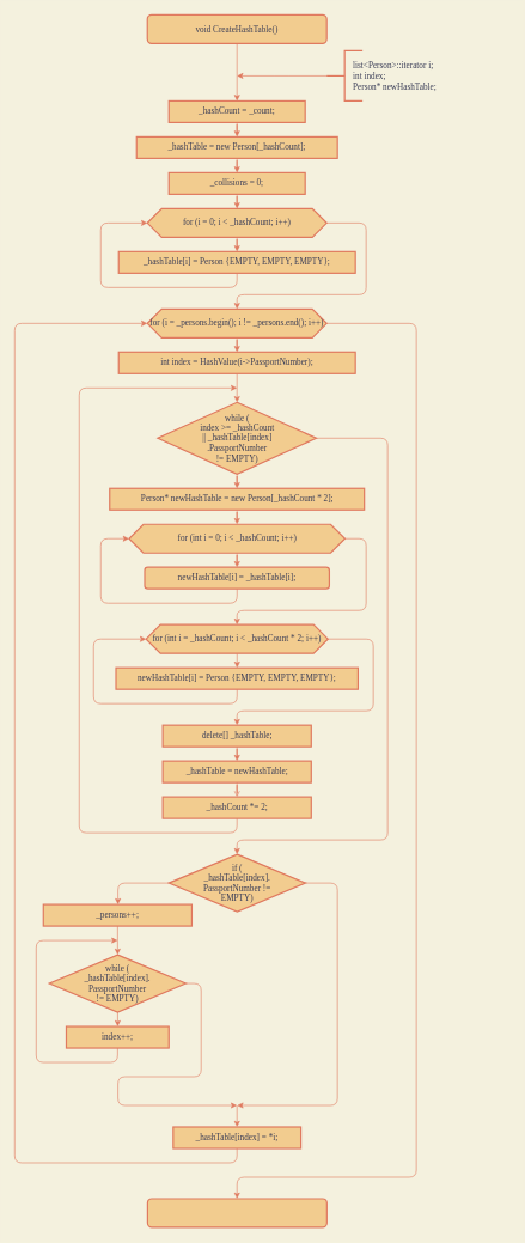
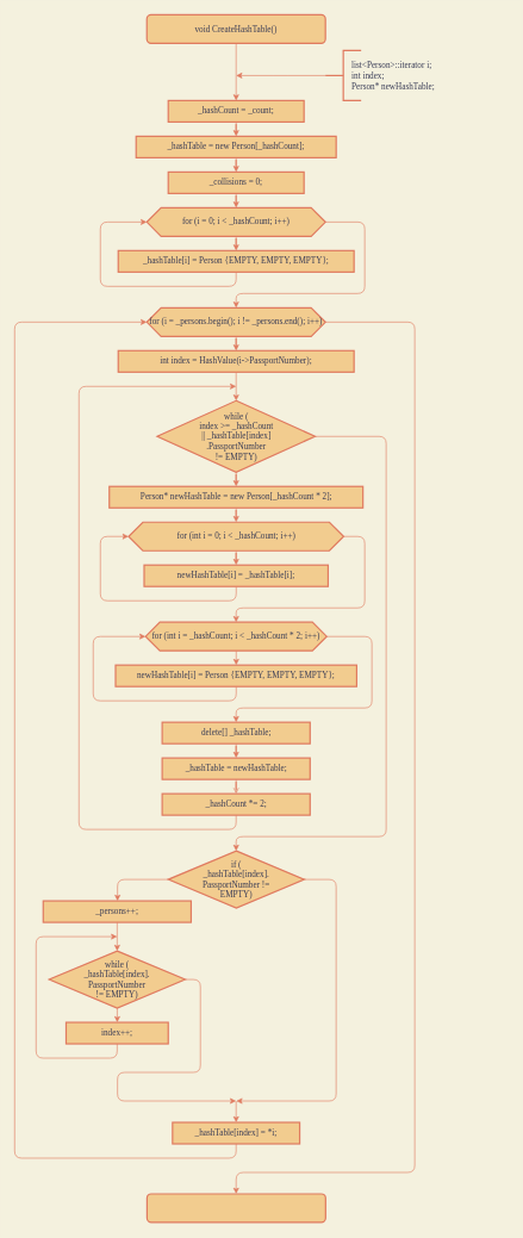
  <mxCell id="0" />
  <mxCell id="1" parent="0" />
  <mxCell id="2" style="edgeStyle=orthogonalEdgeStyle;curved=0;rounded=1;sketch=0;orthogonalLoop=1;jettySize=auto;html=1;strokeColor=#E07A5F;fillColor=#F2CC8F;fontColor=#393C56;entryX=0.5;entryY=0;entryDx=0;entryDy=0;" edge="1" parent="1" source="3" target="11"><mxGeometry relative="1" as="geometry"><mxPoint x="330" y="140" as="targetPoint" /></mxGeometry></mxCell>
  <mxCell id="3" value="void CreateHashTable()" style="rounded=1;whiteSpace=wrap;html=1;labelBackgroundColor=none;sketch=0;strokeColor=#E07A5F;strokeWidth=2;fillColor=#F2CC8F;fontFamily=Cascadia mono;fontColor=#393C56;align=center;" vertex="1" parent="1"><mxGeometry x="205" y="20" width="250" height="40" as="geometry" /></mxCell>
  <mxCell id="4" style="edgeStyle=orthogonalEdgeStyle;curved=0;rounded=1;sketch=0;orthogonalLoop=1;jettySize=auto;html=1;strokeColor=#E07A5F;fillColor=#F2CC8F;fontColor=#393C56;" edge="1" parent="1" source="5"><mxGeometry relative="1" as="geometry"><mxPoint x="330" y="105" as="targetPoint" /></mxGeometry></mxCell>
  <mxCell id="5" value="" style="strokeWidth=2;html=1;shape=mxgraph.flowchart.annotation_2;align=left;labelPosition=right;pointerEvents=1;strokeColor=#E07A5F;fillColor=#F2CC8F;fontColor=#393C56;" vertex="1" parent="1"><mxGeometry x="455" y="70" width="50" height="70" as="geometry" /></mxCell>
  <mxCell id="6" value="&lt;div&gt;list&amp;lt;Person&amp;gt;::iterator i;&lt;/div&gt;&lt;div&gt;int index;&lt;/div&gt;&lt;div&gt;Person* newHashTable;&lt;/div&gt;" style="text;html=1;strokeColor=none;fillColor=none;align=left;verticalAlign=middle;whiteSpace=wrap;rounded=0;sketch=0;fontColor=#393C56;fontFamily=Cascadia mono;" vertex="1" parent="1"><mxGeometry x="490" y="75" width="220" height="60" as="geometry" /></mxCell>
  <mxCell id="7" style="edgeStyle=orthogonalEdgeStyle;curved=0;rounded=1;sketch=0;orthogonalLoop=1;jettySize=auto;html=1;entryX=0.5;entryY=0;entryDx=0;entryDy=0;strokeColor=#E07A5F;fillColor=#F2CC8F;fontFamily=Cascadia mono;fontColor=#393C56;" edge="1" parent="1" source="9" target="27"><mxGeometry relative="1" as="geometry" /></mxCell>
  <mxCell id="8" style="edgeStyle=orthogonalEdgeStyle;curved=0;rounded=1;sketch=0;orthogonalLoop=1;jettySize=auto;html=1;strokeColor=#E07A5F;fillColor=#F2CC8F;fontFamily=Cascadia mono;fontColor=#393C56;" edge="1" parent="1" source="9"><mxGeometry relative="1" as="geometry"><mxPoint x="330" y="1190" as="targetPoint" /><Array as="points"><mxPoint x="540" y="610" /><mxPoint x="540" y="1170" /><mxPoint x="330" y="1170" /></Array></mxGeometry></mxCell>
  <mxCell id="9" value="while (&lt;br&gt;index &amp;gt;= _hashCount &lt;br&gt;|| _hashTable[index]&lt;br&gt;.PassportNumber &lt;br&gt;!= EMPTY)" style="rhombus;whiteSpace=wrap;html=1;rounded=0;labelBackgroundColor=none;sketch=0;strokeColor=#E07A5F;strokeWidth=2;fillColor=#F2CC8F;fontFamily=Cascadia mono;fontColor=#393C56;align=center;" vertex="1" parent="1"><mxGeometry x="219.5" y="560" width="221" height="100" as="geometry" /></mxCell>
  <mxCell id="10" style="edgeStyle=orthogonalEdgeStyle;curved=0;rounded=1;sketch=0;orthogonalLoop=1;jettySize=auto;html=1;entryX=0.5;entryY=0;entryDx=0;entryDy=0;strokeColor=#E07A5F;fillColor=#F2CC8F;fontColor=#393C56;" edge="1" parent="1" source="11" target="15"><mxGeometry relative="1" as="geometry" /></mxCell>
  <mxCell id="11" value="_hashCount = _count;" style="rounded=0;whiteSpace=wrap;html=1;labelBackgroundColor=none;sketch=0;strokeColor=#E07A5F;strokeWidth=2;fillColor=#F2CC8F;fontFamily=Cascadia mono;fontColor=#393C56;align=center;" vertex="1" parent="1"><mxGeometry x="235" y="140" width="190" height="30" as="geometry" /></mxCell>
  <mxCell id="12" style="edgeStyle=orthogonalEdgeStyle;curved=0;rounded=1;sketch=0;orthogonalLoop=1;jettySize=auto;html=1;entryX=0.5;entryY=0;entryDx=0;entryDy=0;strokeColor=#E07A5F;fillColor=#F2CC8F;fontFamily=Cascadia mono;fontColor=#393C56;" edge="1" parent="1" source="13" target="18"><mxGeometry relative="1" as="geometry" /></mxCell>
  <mxCell id="13" value="_collisions = 0;" style="rounded=0;whiteSpace=wrap;html=1;labelBackgroundColor=none;sketch=0;strokeColor=#E07A5F;strokeWidth=2;fillColor=#F2CC8F;fontFamily=Cascadia mono;fontColor=#393C56;align=center;" vertex="1" parent="1"><mxGeometry x="235" y="240" width="190" height="30" as="geometry" /></mxCell>
  <mxCell id="14" style="edgeStyle=orthogonalEdgeStyle;curved=0;rounded=1;sketch=0;orthogonalLoop=1;jettySize=auto;html=1;entryX=0.5;entryY=0;entryDx=0;entryDy=0;strokeColor=#E07A5F;fillColor=#F2CC8F;fontColor=#393C56;" edge="1" parent="1" source="15" target="13"><mxGeometry relative="1" as="geometry" /></mxCell>
  <mxCell id="15" value="_hashTable = new Person[_hashCount];" style="rounded=0;whiteSpace=wrap;html=1;labelBackgroundColor=none;sketch=0;strokeColor=#E07A5F;strokeWidth=2;fillColor=#F2CC8F;fontFamily=Cascadia mono;fontColor=#393C56;align=center;" vertex="1" parent="1"><mxGeometry x="190" y="190" width="280" height="30" as="geometry" /></mxCell>
  <mxCell id="16" style="edgeStyle=orthogonalEdgeStyle;curved=0;rounded=1;sketch=0;orthogonalLoop=1;jettySize=auto;html=1;entryX=0.5;entryY=0;entryDx=0;entryDy=0;strokeColor=#E07A5F;fillColor=#F2CC8F;fontFamily=Cascadia mono;fontColor=#393C56;" edge="1" parent="1" source="18" target="20"><mxGeometry relative="1" as="geometry" /></mxCell>
  <mxCell id="17" style="edgeStyle=orthogonalEdgeStyle;curved=0;rounded=1;sketch=0;orthogonalLoop=1;jettySize=auto;html=1;strokeColor=#E07A5F;fillColor=#F2CC8F;fontFamily=Cascadia mono;fontColor=#393C56;entryX=0.5;entryY=0;entryDx=0;entryDy=0;" edge="1" parent="1" source="18" target="23"><mxGeometry relative="1" as="geometry"><mxPoint x="330" y="430" as="targetPoint" /><Array as="points"><mxPoint x="510" y="310" /><mxPoint x="510" y="410" /><mxPoint x="330" y="410" /></Array></mxGeometry></mxCell>
  <mxCell id="18" value="for (i = 0; i &amp;lt; _hashCount; i++)" style="shape=hexagon;perimeter=hexagonPerimeter2;whiteSpace=wrap;html=1;fixedSize=1;rounded=0;sketch=0;strokeColor=#E07A5F;fillColor=#F2CC8F;fontColor=#393C56;strokeWidth=2;fontFamily=Cascadia mono;" vertex="1" parent="1"><mxGeometry x="205" y="290" width="250" height="40" as="geometry" /></mxCell>
  <mxCell id="19" style="edgeStyle=orthogonalEdgeStyle;curved=0;rounded=1;sketch=0;orthogonalLoop=1;jettySize=auto;html=1;strokeColor=#E07A5F;fillColor=#F2CC8F;fontFamily=Cascadia mono;fontColor=#393C56;entryX=0;entryY=0.5;entryDx=0;entryDy=0;" edge="1" parent="1" source="20" target="18"><mxGeometry relative="1" as="geometry"><mxPoint x="140" y="310" as="targetPoint" /><Array as="points"><mxPoint x="330" y="400" /><mxPoint x="140" y="400" /><mxPoint x="140" y="310" /></Array></mxGeometry></mxCell>
  <mxCell id="20" value="_hashTable[i] = Person {EMPTY, EMPTY, EMPTY};" style="rounded=0;whiteSpace=wrap;html=1;labelBackgroundColor=none;sketch=0;strokeColor=#E07A5F;strokeWidth=2;fillColor=#F2CC8F;fontFamily=Cascadia mono;fontColor=#393C56;align=center;" vertex="1" parent="1"><mxGeometry x="165" y="350" width="330" height="30" as="geometry" /></mxCell>
  <mxCell id="21" style="edgeStyle=orthogonalEdgeStyle;curved=0;rounded=1;sketch=0;orthogonalLoop=1;jettySize=auto;html=1;entryX=0.5;entryY=0;entryDx=0;entryDy=0;strokeColor=#E07A5F;fillColor=#F2CC8F;fontFamily=Cascadia mono;fontColor=#393C56;" edge="1" parent="1" source="23" target="25"><mxGeometry relative="1" as="geometry" /></mxCell>
  <mxCell id="22" style="edgeStyle=orthogonalEdgeStyle;curved=0;rounded=1;sketch=0;orthogonalLoop=1;jettySize=auto;html=1;strokeColor=#E07A5F;fillColor=#F2CC8F;fontFamily=Cascadia mono;fontColor=#393C56;" edge="1" parent="1" source="23"><mxGeometry relative="1" as="geometry"><mxPoint x="330" y="1670" as="targetPoint" /><Array as="points"><mxPoint x="580" y="450" /><mxPoint x="580" y="1640" /></Array></mxGeometry></mxCell>
  <mxCell id="23" value="for (i = _persons.begin(); i != _persons.end(); i++)" style="shape=hexagon;perimeter=hexagonPerimeter2;whiteSpace=wrap;html=1;fixedSize=1;rounded=0;sketch=0;strokeColor=#E07A5F;fillColor=#F2CC8F;fontColor=#393C56;strokeWidth=2;fontFamily=Cascadia mono;" vertex="1" parent="1"><mxGeometry x="205" y="430" width="250" height="40" as="geometry" /></mxCell>
  <mxCell id="24" style="edgeStyle=orthogonalEdgeStyle;curved=0;rounded=1;sketch=0;orthogonalLoop=1;jettySize=auto;html=1;entryX=0.5;entryY=0;entryDx=0;entryDy=0;strokeColor=#E07A5F;fillColor=#F2CC8F;fontFamily=Cascadia mono;fontColor=#393C56;" edge="1" parent="1" source="25" target="9"><mxGeometry relative="1" as="geometry" /></mxCell>
  <mxCell id="25" value="int index = HashValue(i-&amp;gt;PassportNumber);" style="rounded=0;whiteSpace=wrap;html=1;labelBackgroundColor=none;sketch=0;strokeColor=#E07A5F;strokeWidth=2;fillColor=#F2CC8F;fontFamily=Cascadia mono;fontColor=#393C56;align=center;" vertex="1" parent="1"><mxGeometry x="165" y="490" width="330" height="30" as="geometry" /></mxCell>
  <mxCell id="26" style="edgeStyle=orthogonalEdgeStyle;curved=0;rounded=1;sketch=0;orthogonalLoop=1;jettySize=auto;html=1;entryX=0.5;entryY=0;entryDx=0;entryDy=0;strokeColor=#E07A5F;fillColor=#F2CC8F;fontFamily=Cascadia mono;fontColor=#393C56;" edge="1" parent="1" source="27" target="32"><mxGeometry relative="1" as="geometry" /></mxCell>
  <mxCell id="27" value="Person* newHashTable = new Person[_hashCount * 2];" style="rounded=0;whiteSpace=wrap;html=1;labelBackgroundColor=none;sketch=0;strokeColor=#E07A5F;strokeWidth=2;fillColor=#F2CC8F;fontFamily=Cascadia mono;fontColor=#393C56;align=center;" vertex="1" parent="1"><mxGeometry x="152.5" y="680" width="355" height="30" as="geometry" /></mxCell>
  <mxCell id="28" style="edgeStyle=orthogonalEdgeStyle;curved=0;rounded=1;sketch=0;orthogonalLoop=1;jettySize=auto;html=1;strokeColor=#E07A5F;fillColor=#F2CC8F;fontFamily=Cascadia mono;fontColor=#393C56;entryX=0;entryY=0.5;entryDx=0;entryDy=0;" edge="1" parent="1" source="29" target="32"><mxGeometry relative="1" as="geometry"><mxPoint x="140" y="750" as="targetPoint" /><Array as="points"><mxPoint x="330" y="840" /><mxPoint x="140" y="840" /><mxPoint x="140" y="750" /></Array></mxGeometry></mxCell>
- <mxCell id="29" value="newHashTable[i] = _hashTable[i];" style="whiteSpace=wrap;html=1;labelBackgroundColor=none;sketch=0;strokeColor=#E07A5F;strokeWidth=2;fillColor=#F2CC8F;fontFamily=Cascadia mono;fontColor=#393C56;align=center;rounded=1;" vertex="1" parent="1"><mxGeometry x="201.25" y="790" width="257.5" height="30" as="geometry" /></mxCell>
+ <mxCell id="29" value="newHashTable[i] = _hashTable[i];" style="rounded=0;whiteSpace=wrap;html=1;labelBackgroundColor=none;sketch=0;strokeColor=#E07A5F;strokeWidth=2;fillColor=#F2CC8F;fontFamily=Cascadia mono;fontColor=#393C56;align=center;" vertex="1" parent="1"><mxGeometry x="201.25" y="790" width="257.5" height="30" as="geometry" /></mxCell>
  <mxCell id="30" style="edgeStyle=orthogonalEdgeStyle;curved=0;rounded=1;sketch=0;orthogonalLoop=1;jettySize=auto;html=1;entryX=0.5;entryY=0;entryDx=0;entryDy=0;strokeColor=#E07A5F;fillColor=#F2CC8F;fontFamily=Cascadia mono;fontColor=#393C56;" edge="1" parent="1" source="32" target="29"><mxGeometry relative="1" as="geometry" /></mxCell>
  <mxCell id="31" style="edgeStyle=orthogonalEdgeStyle;curved=0;rounded=1;sketch=0;orthogonalLoop=1;jettySize=auto;html=1;strokeColor=#E07A5F;fillColor=#F2CC8F;fontFamily=Cascadia mono;fontColor=#393C56;entryX=0.5;entryY=0;entryDx=0;entryDy=0;" edge="1" parent="1" source="32" target="35"><mxGeometry relative="1" as="geometry"><mxPoint x="330" y="870" as="targetPoint" /><Array as="points"><mxPoint x="510" y="750" /><mxPoint x="510" y="850" /><mxPoint x="330" y="850" /></Array></mxGeometry></mxCell>
  <mxCell id="32" value="for (int i = 0; i &amp;lt; _hashCount; i++)" style="shape=hexagon;perimeter=hexagonPerimeter2;whiteSpace=wrap;html=1;fixedSize=1;rounded=0;sketch=0;strokeColor=#E07A5F;fillColor=#F2CC8F;fontColor=#393C56;strokeWidth=2;fontFamily=Cascadia mono;" vertex="1" parent="1"><mxGeometry x="179.5" y="730" width="301" height="40" as="geometry" /></mxCell>
  <mxCell id="33" style="edgeStyle=orthogonalEdgeStyle;curved=0;rounded=1;sketch=0;orthogonalLoop=1;jettySize=auto;html=1;entryX=0.5;entryY=0;entryDx=0;entryDy=0;strokeColor=#E07A5F;fillColor=#F2CC8F;fontFamily=Cascadia mono;fontColor=#393C56;" edge="1" parent="1" source="35" target="37"><mxGeometry relative="1" as="geometry" /></mxCell>
  <mxCell id="34" style="edgeStyle=orthogonalEdgeStyle;curved=0;rounded=1;sketch=0;orthogonalLoop=1;jettySize=auto;html=1;strokeColor=#E07A5F;fillColor=#F2CC8F;fontFamily=Cascadia mono;fontColor=#393C56;entryX=0.5;entryY=0;entryDx=0;entryDy=0;" edge="1" parent="1" source="35" target="39"><mxGeometry relative="1" as="geometry"><mxPoint x="330" y="1010" as="targetPoint" /><Array as="points"><mxPoint x="520" y="890" /><mxPoint x="520" y="990" /><mxPoint x="330" y="990" /></Array></mxGeometry></mxCell>
  <mxCell id="35" value="for (int i = _hashCount; i &amp;lt; _hashCount * 2; i++)" style="shape=hexagon;perimeter=hexagonPerimeter2;whiteSpace=wrap;html=1;fixedSize=1;rounded=0;sketch=0;strokeColor=#E07A5F;fillColor=#F2CC8F;fontColor=#393C56;strokeWidth=2;fontFamily=Cascadia mono;" vertex="1" parent="1"><mxGeometry x="203.25" y="870" width="253.5" height="40" as="geometry" /></mxCell>
  <mxCell id="36" style="edgeStyle=orthogonalEdgeStyle;curved=0;rounded=1;sketch=0;orthogonalLoop=1;jettySize=auto;html=1;strokeColor=#E07A5F;fillColor=#F2CC8F;fontFamily=Cascadia mono;fontColor=#393C56;entryX=0;entryY=0.5;entryDx=0;entryDy=0;" edge="1" parent="1" source="37" target="35"><mxGeometry relative="1" as="geometry"><mxPoint x="200" y="890" as="targetPoint" /><Array as="points"><mxPoint x="330" y="980" /><mxPoint x="130" y="980" /><mxPoint x="130" y="890" /></Array></mxGeometry></mxCell>
  <mxCell id="37" value="newHashTable[i] = Person {EMPTY, EMPTY, EMPTY};" style="rounded=0;whiteSpace=wrap;html=1;labelBackgroundColor=none;sketch=0;strokeColor=#E07A5F;strokeWidth=2;fillColor=#F2CC8F;fontFamily=Cascadia mono;fontColor=#393C56;align=center;" vertex="1" parent="1"><mxGeometry x="161.25" y="930" width="337.5" height="30" as="geometry" /></mxCell>
  <mxCell id="38" style="edgeStyle=orthogonalEdgeStyle;curved=0;rounded=1;sketch=0;orthogonalLoop=1;jettySize=auto;html=1;entryX=0.5;entryY=0;entryDx=0;entryDy=0;strokeColor=#E07A5F;fillColor=#F2CC8F;fontFamily=Cascadia mono;fontColor=#393C56;" edge="1" parent="1" source="39" target="41"><mxGeometry relative="1" as="geometry" /></mxCell>
  <mxCell id="39" value="delete[] _hashTable;" style="rounded=0;whiteSpace=wrap;html=1;labelBackgroundColor=none;sketch=0;strokeColor=#E07A5F;strokeWidth=2;fillColor=#F2CC8F;fontFamily=Cascadia mono;fontColor=#393C56;align=center;" vertex="1" parent="1"><mxGeometry x="226.5" y="1010" width="207" height="30" as="geometry" /></mxCell>
  <mxCell id="40" style="edgeStyle=orthogonalEdgeStyle;curved=0;rounded=1;sketch=0;orthogonalLoop=1;jettySize=auto;html=1;entryX=0.5;entryY=0;entryDx=0;entryDy=0;strokeColor=#E07A5F;fillColor=#F2CC8F;fontFamily=Cascadia mono;fontColor=#393C56;endArrow=open;" edge="1" parent="1" source="41" target="43"><mxGeometry relative="1" as="geometry" /></mxCell>
  <mxCell id="41" value="_hashTable = newHashTable;" style="rounded=0;whiteSpace=wrap;html=1;labelBackgroundColor=none;sketch=0;strokeColor=#E07A5F;strokeWidth=2;fillColor=#F2CC8F;fontFamily=Cascadia mono;fontColor=#393C56;align=center;" vertex="1" parent="1"><mxGeometry x="226.5" y="1060" width="207" height="30" as="geometry" /></mxCell>
  <mxCell id="42" style="edgeStyle=orthogonalEdgeStyle;curved=0;rounded=1;sketch=0;orthogonalLoop=1;jettySize=auto;html=1;strokeColor=#E07A5F;fillColor=#F2CC8F;fontFamily=Cascadia mono;fontColor=#393C56;" edge="1" parent="1" source="43"><mxGeometry relative="1" as="geometry"><mxPoint x="330" y="540" as="targetPoint" /><Array as="points"><mxPoint x="330" y="1160" /><mxPoint x="110" y="1160" /><mxPoint x="110" y="540" /></Array></mxGeometry></mxCell>
  <mxCell id="43" value="_hashCount *= 2;" style="rounded=0;whiteSpace=wrap;html=1;labelBackgroundColor=none;sketch=0;strokeColor=#E07A5F;strokeWidth=2;fillColor=#F2CC8F;fontFamily=Cascadia mono;fontColor=#393C56;align=center;" vertex="1" parent="1"><mxGeometry x="226.5" y="1110" width="207" height="30" as="geometry" /></mxCell>
  <mxCell id="44" style="edgeStyle=orthogonalEdgeStyle;curved=0;rounded=1;sketch=0;orthogonalLoop=1;jettySize=auto;html=1;strokeColor=#E07A5F;fillColor=#F2CC8F;fontFamily=Cascadia mono;fontColor=#393C56;" edge="1" parent="1" source="47" target="49"><mxGeometry relative="1" as="geometry"><Array as="points"><mxPoint x="164" y="1230" /></Array></mxGeometry></mxCell>
  <mxCell id="45" style="edgeStyle=orthogonalEdgeStyle;curved=0;rounded=1;sketch=0;orthogonalLoop=1;jettySize=auto;html=1;strokeColor=#E07A5F;fillColor=#F2CC8F;fontFamily=Cascadia mono;fontColor=#393C56;" edge="1" parent="1"><mxGeometry relative="1" as="geometry"><mxPoint x="330" y="1570" as="targetPoint" /><mxPoint x="330" y="1540" as="sourcePoint" /></mxGeometry></mxCell>
  <mxCell id="46" style="edgeStyle=orthogonalEdgeStyle;curved=0;rounded=1;sketch=0;orthogonalLoop=1;jettySize=auto;html=1;strokeColor=#E07A5F;fillColor=#F2CC8F;fontFamily=Cascadia mono;fontColor=#393C56;" edge="1" parent="1" source="47"><mxGeometry relative="1" as="geometry"><mxPoint x="330.25" y="1540" as="targetPoint" /><Array as="points"><mxPoint x="470" y="1230" /><mxPoint x="470" y="1540" /></Array></mxGeometry></mxCell>
  <mxCell id="47" value="if (&lt;br&gt;_hashTable[index].&lt;br&gt;PassportNumber != &lt;br&gt;EMPTY)" style="rhombus;whiteSpace=wrap;html=1;rounded=0;labelBackgroundColor=none;sketch=0;strokeColor=#E07A5F;strokeWidth=2;fillColor=#F2CC8F;fontFamily=Cascadia mono;fontColor=#393C56;align=center;" vertex="1" parent="1"><mxGeometry x="235" y="1190" width="190.5" height="80" as="geometry" /></mxCell>
  <mxCell id="48" style="edgeStyle=orthogonalEdgeStyle;curved=0;rounded=1;sketch=0;orthogonalLoop=1;jettySize=auto;html=1;entryX=0.5;entryY=0;entryDx=0;entryDy=0;strokeColor=#E07A5F;fillColor=#F2CC8F;fontFamily=Cascadia mono;fontColor=#393C56;" edge="1" parent="1" source="49" target="52"><mxGeometry relative="1" as="geometry" /></mxCell>
  <mxCell id="49" value="_persons++;" style="rounded=0;whiteSpace=wrap;html=1;labelBackgroundColor=none;sketch=0;strokeColor=#E07A5F;strokeWidth=2;fillColor=#F2CC8F;fontFamily=Cascadia mono;fontColor=#393C56;align=center;" vertex="1" parent="1"><mxGeometry x="60" y="1260" width="207" height="30" as="geometry" /></mxCell>
  <mxCell id="50" style="edgeStyle=orthogonalEdgeStyle;curved=0;rounded=1;sketch=0;orthogonalLoop=1;jettySize=auto;html=1;entryX=0.5;entryY=0;entryDx=0;entryDy=0;strokeColor=#E07A5F;fillColor=#F2CC8F;fontFamily=Cascadia mono;fontColor=#393C56;" edge="1" parent="1" source="52" target="54"><mxGeometry relative="1" as="geometry" /></mxCell>
  <mxCell id="51" style="edgeStyle=orthogonalEdgeStyle;curved=0;rounded=1;sketch=0;orthogonalLoop=1;jettySize=auto;html=1;strokeColor=#E07A5F;fillColor=#F2CC8F;fontFamily=Cascadia mono;fontColor=#393C56;" edge="1" parent="1" source="52"><mxGeometry relative="1" as="geometry"><mxPoint x="330" y="1540" as="targetPoint" /><Array as="points"><mxPoint x="280" y="1370" /><mxPoint x="280" y="1500" /><mxPoint x="164" y="1500" /><mxPoint x="164" y="1540" /></Array></mxGeometry></mxCell>
  <mxCell id="52" value="while (&lt;br&gt;_hashTable[index].&lt;br&gt;PassportNumber &lt;br&gt;!= EMPTY)" style="rhombus;whiteSpace=wrap;html=1;rounded=0;labelBackgroundColor=none;sketch=0;strokeColor=#E07A5F;strokeWidth=2;fillColor=#F2CC8F;fontFamily=Cascadia mono;fontColor=#393C56;align=center;" vertex="1" parent="1"><mxGeometry x="68.25" y="1330" width="190.5" height="80" as="geometry" /></mxCell>
  <mxCell id="53" style="edgeStyle=orthogonalEdgeStyle;curved=0;rounded=1;sketch=0;orthogonalLoop=1;jettySize=auto;html=1;strokeColor=#E07A5F;fillColor=#F2CC8F;fontFamily=Cascadia mono;fontColor=#393C56;" edge="1" parent="1" source="54"><mxGeometry relative="1" as="geometry"><mxPoint x="163.5" y="1310" as="targetPoint" /><Array as="points"><mxPoint x="164" y="1480" /><mxPoint x="50" y="1480" /><mxPoint x="50" y="1310" /></Array></mxGeometry></mxCell>
  <mxCell id="54" value="index++;" style="rounded=0;whiteSpace=wrap;html=1;labelBackgroundColor=none;sketch=0;strokeColor=#E07A5F;strokeWidth=2;fillColor=#F2CC8F;fontFamily=Cascadia mono;fontColor=#393C56;align=center;" vertex="1" parent="1"><mxGeometry x="92" y="1430" width="143" height="30" as="geometry" /></mxCell>
  <mxCell id="55" style="edgeStyle=orthogonalEdgeStyle;curved=0;rounded=1;sketch=0;orthogonalLoop=1;jettySize=auto;html=1;strokeColor=#E07A5F;fillColor=#F2CC8F;fontFamily=Cascadia mono;fontColor=#393C56;entryX=0;entryY=0.5;entryDx=0;entryDy=0;" edge="1" parent="1" source="56" target="23"><mxGeometry relative="1" as="geometry"><mxPoint x="200" y="450" as="targetPoint" /><Array as="points"><mxPoint x="330" y="1620" /><mxPoint x="20" y="1620" /><mxPoint x="20" y="450" /></Array></mxGeometry></mxCell>
  <mxCell id="56" value="_hashTable[index] = *i;" style="rounded=0;whiteSpace=wrap;html=1;labelBackgroundColor=none;sketch=0;strokeColor=#E07A5F;strokeWidth=2;fillColor=#F2CC8F;fontFamily=Cascadia mono;fontColor=#393C56;align=center;" vertex="1" parent="1"><mxGeometry x="241" y="1570" width="178" height="30" as="geometry" /></mxCell>
  <mxCell id="57" value="" style="rounded=1;whiteSpace=wrap;html=1;labelBackgroundColor=none;sketch=0;strokeColor=#E07A5F;strokeWidth=2;fillColor=#F2CC8F;fontFamily=Cascadia mono;fontColor=#393C56;align=center;" vertex="1" parent="1"><mxGeometry x="205.25" y="1670" width="250" height="40" as="geometry" /></mxCell>
